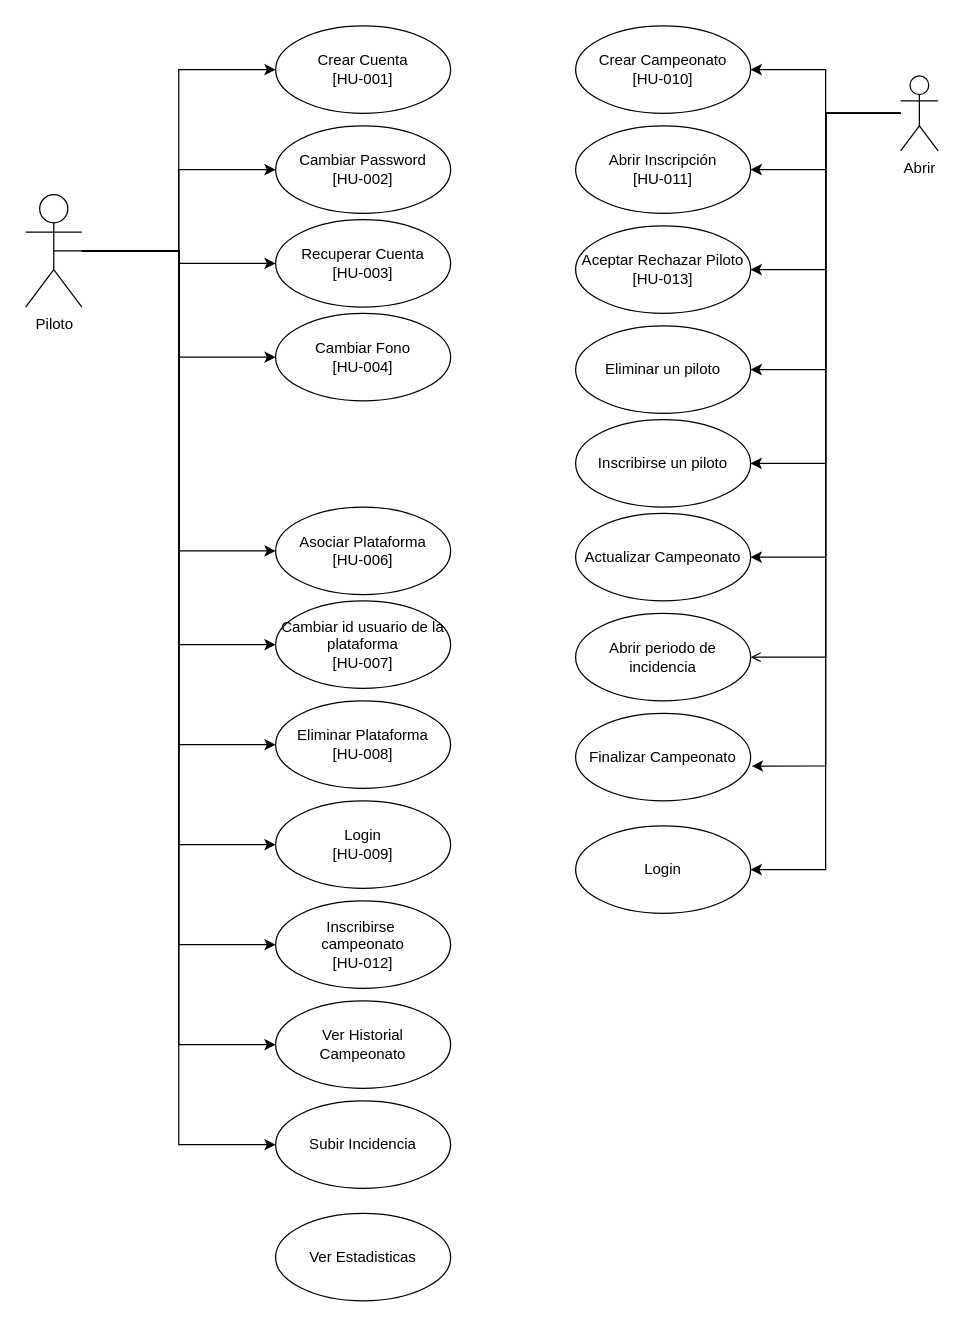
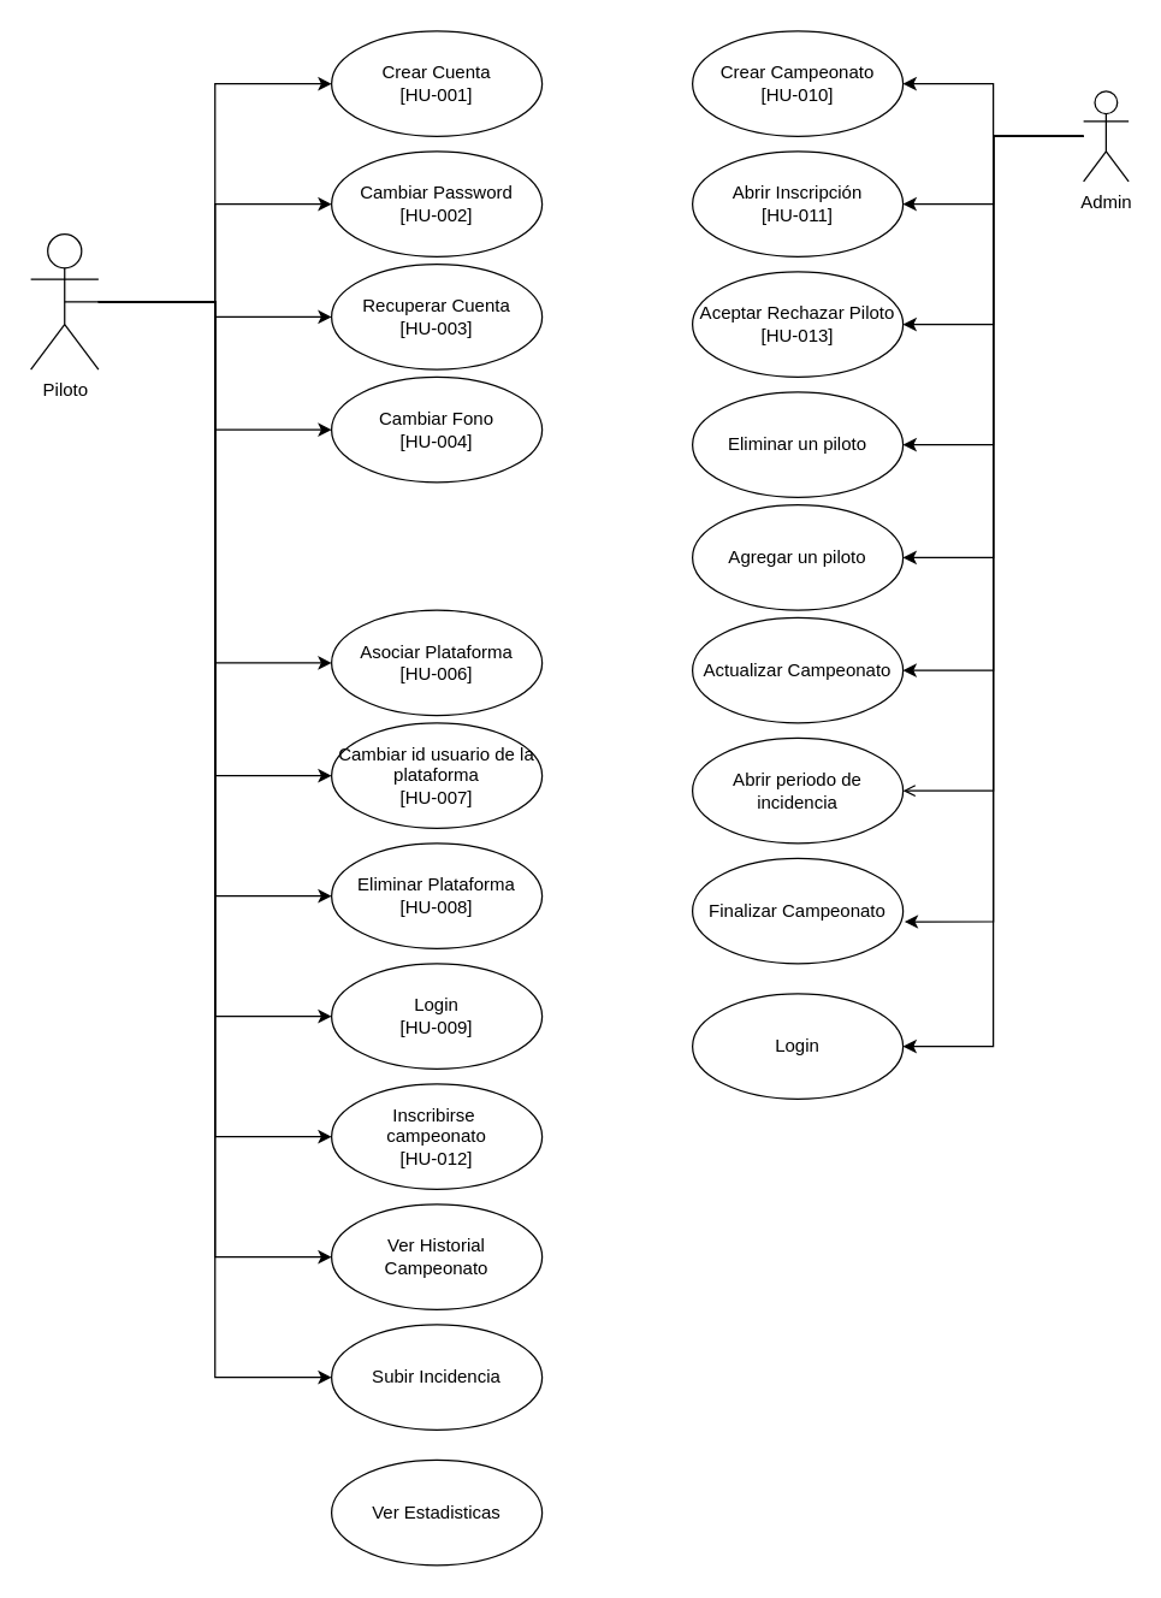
  <mxCell id="0" />
  <mxCell id="1" parent="0" />
  <mxCell id="2" style="edgeStyle=orthogonalEdgeStyle;rounded=0;orthogonalLoop=1;jettySize=auto;html=1;entryX=0;entryY=0.5;entryDx=0;entryDy=0;exitX=0.5;exitY=0.5;exitDx=0;exitDy=0;exitPerimeter=0;" edge="1" parent="1" source="13" target="14"><mxGeometry relative="1" as="geometry"><mxPoint x="40" y="440" as="targetPoint" /><mxPoint x="220" y="220" as="sourcePoint" /></mxGeometry></mxCell>
  <mxCell id="3" style="edgeStyle=orthogonalEdgeStyle;rounded=0;orthogonalLoop=1;jettySize=auto;html=1;entryX=0;entryY=0.5;entryDx=0;entryDy=0;" edge="1" parent="1" source="13" target="15"><mxGeometry relative="1" as="geometry" /></mxCell>
  <mxCell id="4" style="edgeStyle=orthogonalEdgeStyle;rounded=0;orthogonalLoop=1;jettySize=auto;html=1;" edge="1" parent="1" source="13" target="17"><mxGeometry relative="1" as="geometry" /></mxCell>
  <mxCell id="5" style="edgeStyle=orthogonalEdgeStyle;rounded=0;orthogonalLoop=1;jettySize=auto;html=1;entryX=0;entryY=0.5;entryDx=0;entryDy=0;" edge="1" parent="1" source="13" target="34"><mxGeometry relative="1" as="geometry" /></mxCell>
  <mxCell id="6" style="edgeStyle=orthogonalEdgeStyle;rounded=0;orthogonalLoop=1;jettySize=auto;html=1;entryX=0;entryY=0.5;entryDx=0;entryDy=0;" edge="1" parent="1" source="13" target="36"><mxGeometry relative="1" as="geometry" /></mxCell>
  <mxCell id="7" style="edgeStyle=orthogonalEdgeStyle;rounded=0;orthogonalLoop=1;jettySize=auto;html=1;entryX=0;entryY=0.5;entryDx=0;entryDy=0;" edge="1" parent="1" source="13" target="18"><mxGeometry relative="1" as="geometry" /></mxCell>
  <mxCell id="8" style="edgeStyle=orthogonalEdgeStyle;rounded=0;orthogonalLoop=1;jettySize=auto;html=1;entryX=0;entryY=0.5;entryDx=0;entryDy=0;" edge="1" parent="1" source="13" target="37"><mxGeometry relative="1" as="geometry" /></mxCell>
  <mxCell id="9" style="edgeStyle=orthogonalEdgeStyle;rounded=0;orthogonalLoop=1;jettySize=auto;html=1;entryX=0;entryY=0.5;entryDx=0;entryDy=0;" edge="1" parent="1" source="13" target="19"><mxGeometry relative="1" as="geometry" /></mxCell>
  <mxCell id="10" style="edgeStyle=orthogonalEdgeStyle;rounded=0;orthogonalLoop=1;jettySize=auto;html=1;entryX=0;entryY=0.5;entryDx=0;entryDy=0;" edge="1" parent="1" source="13" target="16"><mxGeometry relative="1" as="geometry" /></mxCell>
  <mxCell id="11" style="edgeStyle=orthogonalEdgeStyle;rounded=0;orthogonalLoop=1;jettySize=auto;html=1;entryX=0;entryY=0.5;entryDx=0;entryDy=0;" edge="1" parent="1" source="13" target="35"><mxGeometry relative="1" as="geometry" /></mxCell>
  <mxCell id="12" style="edgeStyle=orthogonalEdgeStyle;rounded=0;orthogonalLoop=1;jettySize=auto;html=1;entryX=0;entryY=0.5;entryDx=0;entryDy=0;" edge="1" parent="1" source="13" target="39"><mxGeometry relative="1" as="geometry" /></mxCell>
  <mxCell id="13" value="Piloto" style="shape=umlActor;verticalLabelPosition=bottom;verticalAlign=top;html=1;outlineConnect=0;" vertex="1" parent="1"><mxGeometry x="20" y="155" width="45" height="90" as="geometry" /></mxCell>
  <mxCell id="14" value="Crear Cuenta&lt;br&gt;[HU-001]" style="ellipse;whiteSpace=wrap;html=1;" vertex="1" parent="1"><mxGeometry x="220" y="20" width="140" height="70" as="geometry" /></mxCell>
  <mxCell id="15" value="Cambiar Password&lt;br&gt;[HU-002]" style="ellipse;whiteSpace=wrap;html=1;" vertex="1" parent="1"><mxGeometry x="220" y="100" width="140" height="70" as="geometry" /></mxCell>
  <mxCell id="16" value="Inscribirse&amp;nbsp;&lt;br&gt;&amp;nbsp;campeonato&amp;nbsp;&lt;br&gt;[HU-012]" style="ellipse;whiteSpace=wrap;html=1;" vertex="1" parent="1"><mxGeometry x="220" y="720" width="140" height="70" as="geometry" /></mxCell>
  <mxCell id="17" value="Recuperar Cuenta&lt;br&gt;[HU-003]" style="ellipse;whiteSpace=wrap;html=1;" vertex="1" parent="1"><mxGeometry x="220" y="175" width="140" height="70" as="geometry" /></mxCell>
  <mxCell id="18" value="Cambiar id usuario de la plataforma&lt;br&gt;[HU-007]" style="ellipse;whiteSpace=wrap;html=1;" vertex="1" parent="1"><mxGeometry x="220" y="480" width="140" height="70" as="geometry" /></mxCell>
  <mxCell id="19" value="Login&lt;br&gt;[HU-009]" style="ellipse;whiteSpace=wrap;html=1;" vertex="1" parent="1"><mxGeometry x="220" y="640" width="140" height="70" as="geometry" /></mxCell>
  <mxCell id="20" style="edgeStyle=orthogonalEdgeStyle;rounded=0;orthogonalLoop=1;jettySize=auto;html=1;entryX=1;entryY=0.5;entryDx=0;entryDy=0;" edge="1" parent="1" source="29" target="30"><mxGeometry relative="1" as="geometry" /></mxCell>
  <mxCell id="21" style="edgeStyle=orthogonalEdgeStyle;rounded=0;orthogonalLoop=1;jettySize=auto;html=1;" edge="1" parent="1" source="29" target="32"><mxGeometry relative="1" as="geometry" /></mxCell>
  <mxCell id="22" style="edgeStyle=orthogonalEdgeStyle;rounded=0;orthogonalLoop=1;jettySize=auto;html=1;entryX=1;entryY=0.5;entryDx=0;entryDy=0;" edge="1" parent="1" source="29" target="38"><mxGeometry relative="1" as="geometry" /></mxCell>
  <mxCell id="23" style="edgeStyle=orthogonalEdgeStyle;rounded=0;orthogonalLoop=1;jettySize=auto;html=1;entryX=1;entryY=0.5;entryDx=0;entryDy=0;" edge="1" parent="1" source="29" target="41"><mxGeometry relative="1" as="geometry" /></mxCell>
  <mxCell id="24" style="edgeStyle=orthogonalEdgeStyle;rounded=0;orthogonalLoop=1;jettySize=auto;html=1;entryX=1;entryY=0.5;entryDx=0;entryDy=0;" edge="1" parent="1" source="29" target="42"><mxGeometry relative="1" as="geometry" /></mxCell>
  <mxCell id="25" style="edgeStyle=orthogonalEdgeStyle;rounded=0;orthogonalLoop=1;jettySize=auto;html=1;entryX=1;entryY=0.5;entryDx=0;entryDy=0;" edge="1" parent="1" source="29" target="31"><mxGeometry relative="1" as="geometry" /></mxCell>
  <mxCell id="26" style="edgeStyle=orthogonalEdgeStyle;rounded=0;orthogonalLoop=1;jettySize=auto;html=1;entryX=1;entryY=0.5;entryDx=0;entryDy=0;endArrow=open;" edge="1" parent="1" source="29" target="40"><mxGeometry relative="1" as="geometry" /></mxCell>
  <mxCell id="27" style="edgeStyle=orthogonalEdgeStyle;rounded=0;orthogonalLoop=1;jettySize=auto;html=1;entryX=1.007;entryY=0.602;entryDx=0;entryDy=0;entryPerimeter=0;" edge="1" parent="1" source="29" target="33"><mxGeometry relative="1" as="geometry" /></mxCell>
  <mxCell id="28" style="edgeStyle=orthogonalEdgeStyle;rounded=0;orthogonalLoop=1;jettySize=auto;html=1;entryX=1;entryY=0.5;entryDx=0;entryDy=0;" edge="1" parent="1" source="29" target="43"><mxGeometry relative="1" as="geometry" /></mxCell>
- <mxCell id="29" value="Abrir" style="shape=umlActor;verticalLabelPosition=bottom;verticalAlign=top;html=1;outlineConnect=0;" vertex="1" parent="1"><mxGeometry x="720" y="60" width="30" height="60" as="geometry" /></mxCell>
+ <mxCell id="29" value="Admin" style="shape=umlActor;verticalLabelPosition=bottom;verticalAlign=top;html=1;outlineConnect=0;" vertex="1" parent="1"><mxGeometry x="720" y="60" width="30" height="60" as="geometry" /></mxCell>
  <mxCell id="30" value="Crear Campeonato&lt;br&gt;[HU-010]" style="ellipse;whiteSpace=wrap;html=1;" vertex="1" parent="1"><mxGeometry x="460" y="20" width="140" height="70" as="geometry" /></mxCell>
  <mxCell id="31" value="Actualizar Campeonato" style="ellipse;whiteSpace=wrap;html=1;" vertex="1" parent="1"><mxGeometry x="460" y="410" width="140" height="70" as="geometry" /></mxCell>
  <mxCell id="32" value="Abrir Inscripción&lt;br&gt;[HU-011]" style="ellipse;whiteSpace=wrap;html=1;" vertex="1" parent="1"><mxGeometry x="460" y="100" width="140" height="70" as="geometry" /></mxCell>
  <mxCell id="33" value="Finalizar Campeonato" style="ellipse;whiteSpace=wrap;html=1;" vertex="1" parent="1"><mxGeometry x="460" y="570" width="140" height="70" as="geometry" /></mxCell>
  <mxCell id="34" value="Cambiar Fono&lt;br&gt;[HU-004]" style="ellipse;whiteSpace=wrap;html=1;" vertex="1" parent="1"><mxGeometry x="220" y="250" width="140" height="70" as="geometry" /></mxCell>
  <mxCell id="35" value="Ver Historial&lt;br&gt;Campeonato" style="ellipse;whiteSpace=wrap;html=1;" vertex="1" parent="1"><mxGeometry x="220" y="800" width="140" height="70" as="geometry" /></mxCell>
  <mxCell id="36" value="Asociar Plataforma&lt;br&gt;[HU-006]" style="ellipse;whiteSpace=wrap;html=1;" vertex="1" parent="1"><mxGeometry x="220" y="405" width="140" height="70" as="geometry" /></mxCell>
  <mxCell id="37" value="Eliminar Plataforma&lt;br&gt;[HU-008]" style="ellipse;whiteSpace=wrap;html=1;" vertex="1" parent="1"><mxGeometry x="220" y="560" width="140" height="70" as="geometry" /></mxCell>
  <mxCell id="38" value="Aceptar Rechazar Piloto&lt;br&gt;[HU-013]" style="ellipse;whiteSpace=wrap;html=1;" vertex="1" parent="1"><mxGeometry x="460" y="180" width="140" height="70" as="geometry" /></mxCell>
  <mxCell id="39" value="Subir Incidencia" style="ellipse;whiteSpace=wrap;html=1;" vertex="1" parent="1"><mxGeometry x="220" y="880" width="140" height="70" as="geometry" /></mxCell>
  <mxCell id="40" value="Abrir periodo de incidencia" style="ellipse;whiteSpace=wrap;html=1;" vertex="1" parent="1"><mxGeometry x="460" y="490" width="140" height="70" as="geometry" /></mxCell>
  <mxCell id="41" value="Eliminar un piloto" style="ellipse;whiteSpace=wrap;html=1;" vertex="1" parent="1"><mxGeometry x="460" y="260" width="140" height="70" as="geometry" /></mxCell>
- <mxCell id="42" value="Inscribirse un piloto" style="ellipse;whiteSpace=wrap;html=1;" vertex="1" parent="1"><mxGeometry x="460" y="335" width="140" height="70" as="geometry" /></mxCell>
+ <mxCell id="42" value="Agregar un piloto" style="ellipse;whiteSpace=wrap;html=1;" vertex="1" parent="1"><mxGeometry x="460" y="335" width="140" height="70" as="geometry" /></mxCell>
  <mxCell id="43" value="Login" style="ellipse;whiteSpace=wrap;html=1;" vertex="1" parent="1"><mxGeometry x="460" y="660" width="140" height="70" as="geometry" /></mxCell>
  <mxCell id="44" value="Ver Estadisticas" style="ellipse;whiteSpace=wrap;html=1;" vertex="1" parent="1"><mxGeometry x="220" y="970" width="140" height="70" as="geometry" /></mxCell>
